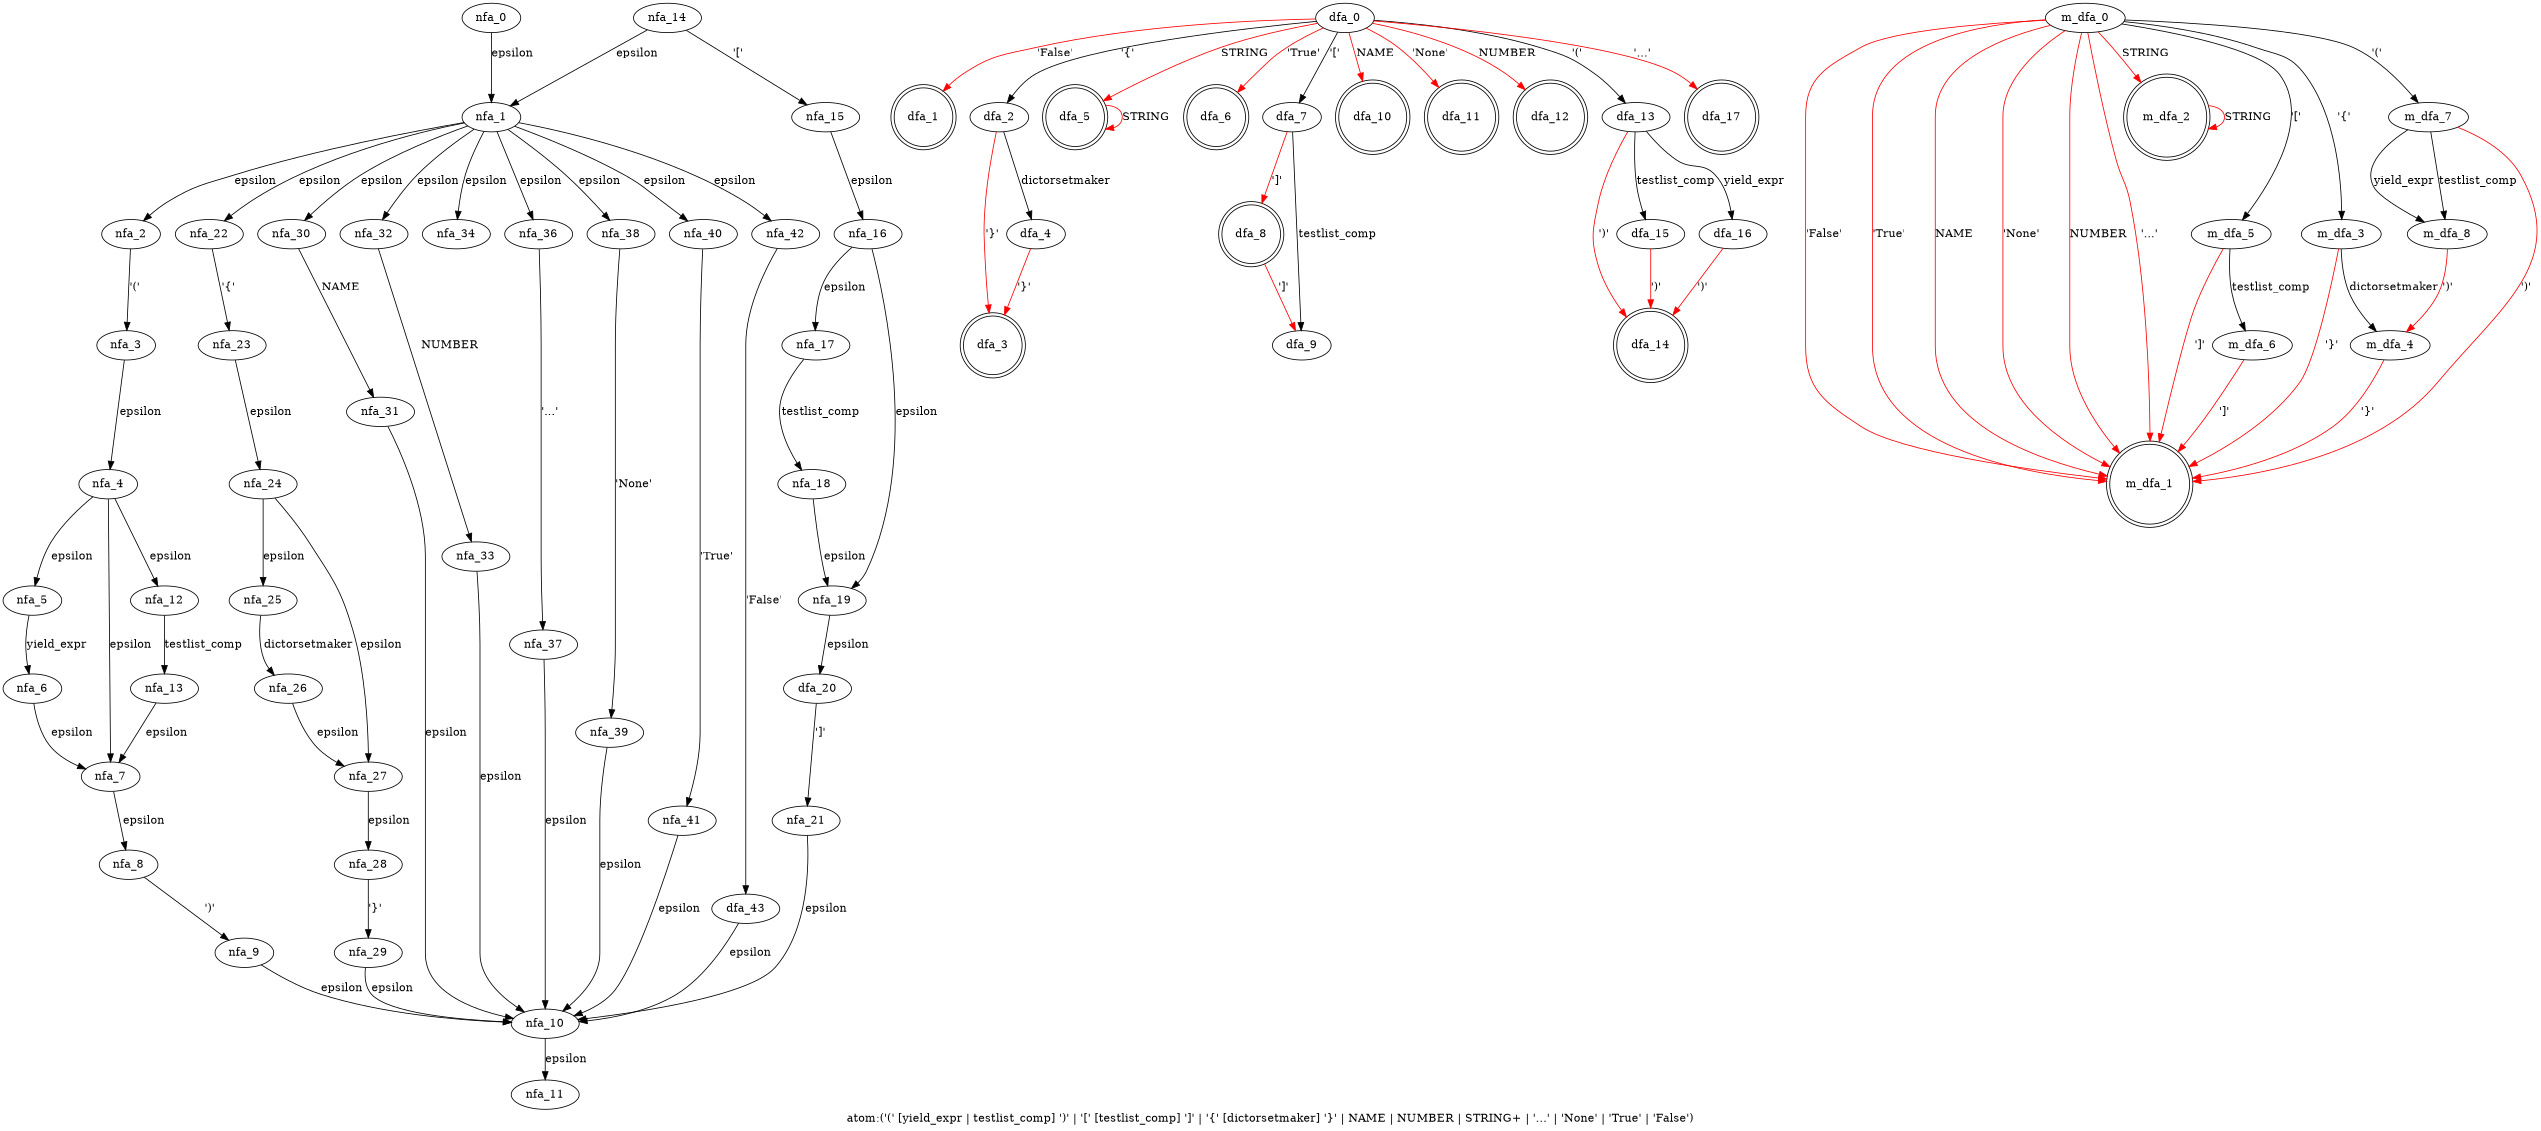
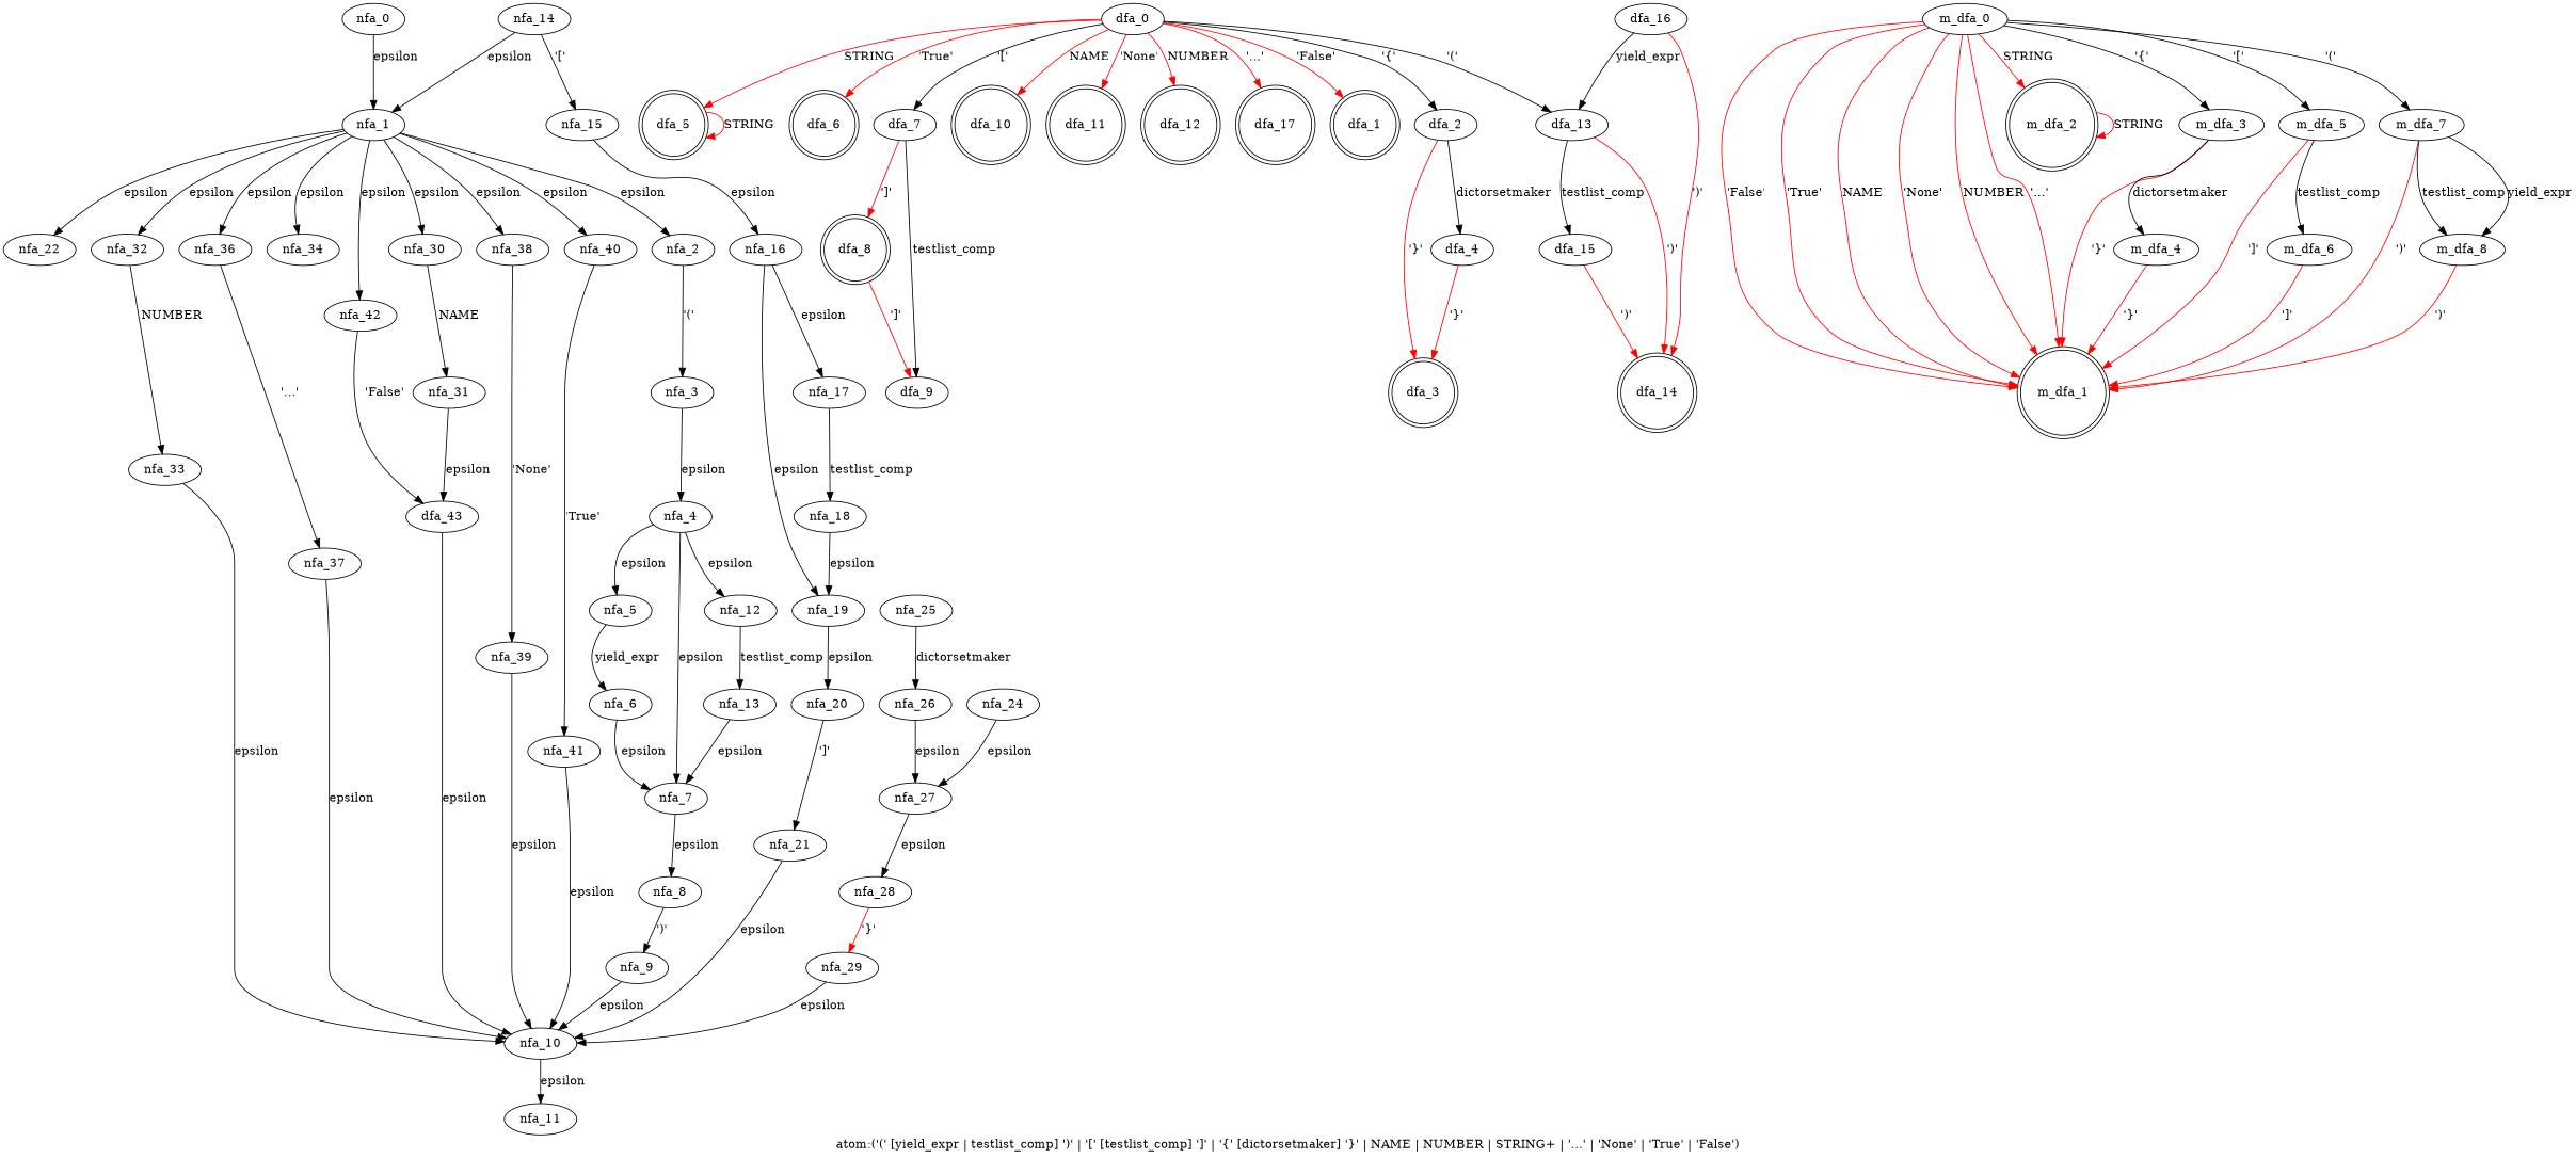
  digraph {
    label="atom:('(' [yield_expr | testlist_comp] ')' | '[' [testlist_comp] ']' | '{' [dictorsetmaker] '}' | NAME | NUMBER | STRING+ | '...' | 'None' | 'True' | 'False')"
    nfa_0
    nfa_1
    nfa_2
    nfa_14
    nfa_22
    nfa_30
    nfa_32
    nfa_34
    nfa_36
    nfa_38
    nfa_40
    nfa_42
    nfa_3
    nfa_4
    nfa_5
    nfa_7
    nfa_12
    nfa_6
    nfa_8
    nfa_9
    nfa_10
    nfa_11
    nfa_13
    nfa_15
    nfa_16
    nfa_17
    nfa_19
    nfa_18
-   nfa_20 [label=dfa_20]
+   nfa_20
    nfa_21
-   nfa_23
    nfa_24
    nfa_25
    nfa_27
    nfa_26
    nfa_28
    nfa_29
    nfa_31
    nfa_33
    nfa_37
    nfa_39
    nfa_41
    n43 [label=dfa_43]
    dfa_1 [shape=doublecircle]
    dfa_0
    dfa_2
    dfa_5 [shape=doublecircle]
    dfa_6 [shape=doublecircle]
    dfa_7
    dfa_10 [shape=doublecircle]
    dfa_11 [shape=doublecircle]
    dfa_12 [shape=doublecircle]
    dfa_13
    dfa_17 [shape=doublecircle]
    dfa_3 [shape=doublecircle]
    dfa_4
    dfa_8 [shape=doublecircle]
    dfa_9
    dfa_14 [shape=doublecircle]
    dfa_15
    dfa_16
    m_dfa_1 [shape=doublecircle]
    m_dfa_0
    m_dfa_2 [shape=doublecircle]
    m_dfa_3
    m_dfa_5
    m_dfa_7
    m_dfa_4
    m_dfa_6
    m_dfa_8
    subgraph sub_1 {
      nfa_0
      nfa_1
      nfa_2
      nfa_14
      nfa_22
      nfa_30
      nfa_32
      nfa_34
      nfa_36
      nfa_38
      nfa_40
      nfa_42
      nfa_3
      nfa_4
      nfa_5
      nfa_7
      nfa_12
      nfa_6
      nfa_8
      nfa_9
      nfa_10
      nfa_11
      nfa_13
      nfa_15
      nfa_16
      nfa_17
      nfa_19
      nfa_18
      nfa_20
      nfa_21
-     nfa_23
      nfa_24
      nfa_25
      nfa_27
      nfa_26
      nfa_28
      nfa_29
      nfa_31
      nfa_33
      nfa_37
      nfa_39
      nfa_41
      n43
    }
    subgraph sub_2 {
      dfa_1
      dfa_0
      dfa_2
      dfa_5
      dfa_6
      dfa_7
      dfa_10
      dfa_11
      dfa_12
      dfa_13
      dfa_17
      dfa_3
      dfa_4
      dfa_8
      dfa_9
      dfa_14
      dfa_15
      dfa_16
    }
    subgraph sub_3 {
      m_dfa_1
      m_dfa_0
      m_dfa_2
      m_dfa_3
      m_dfa_5
      m_dfa_7
      m_dfa_4
      m_dfa_6
      m_dfa_8
    }
    nfa_0 -> nfa_1 [label=epsilon]
    nfa_1 -> nfa_2 [label=epsilon]
    nfa_1 -> nfa_22 [label=epsilon]
    nfa_1 -> nfa_30 [label=epsilon]
    nfa_1 -> nfa_32 [label=epsilon]
    nfa_1 -> nfa_34 [label=epsilon]
    nfa_1 -> nfa_36 [label=epsilon]
    nfa_1 -> nfa_38 [label=epsilon]
    nfa_1 -> nfa_40 [label=epsilon]
    nfa_1 -> nfa_42 [label=epsilon]
    nfa_2 -> nfa_3 [label="'('"]
    nfa_14 -> nfa_1 [label=epsilon]
    nfa_14 -> nfa_15 [label="'['"]
-   nfa_22 -> nfa_23 [label="'{'"]
    nfa_30 -> nfa_31 [label=NAME]
    nfa_32 -> nfa_33 [label=NUMBER]
    nfa_36 -> nfa_37 [label="'...'"]
    nfa_38 -> nfa_39 [label="'None'"]
    nfa_40 -> nfa_41 [label="'True'"]
    nfa_42 -> n43 [label="'False'"]
    nfa_3 -> nfa_4 [label=epsilon]
    nfa_4 -> nfa_5 [label=epsilon]
    nfa_4 -> nfa_7 [label=epsilon]
    nfa_4 -> nfa_12 [label=epsilon]
    nfa_5 -> nfa_6 [label=yield_expr]
    nfa_7 -> nfa_8 [label=epsilon]
    nfa_12 -> nfa_13 [label=testlist_comp]
    nfa_6 -> nfa_7 [label=epsilon]
    nfa_8 -> nfa_9 [label="')'"]
    nfa_9 -> nfa_10 [label=epsilon]
    nfa_10 -> nfa_11 [label=epsilon]
    nfa_13 -> nfa_7 [label=epsilon]
    nfa_15 -> nfa_16 [label=epsilon]
    nfa_16 -> nfa_17 [label=epsilon]
    nfa_16 -> nfa_19 [label=epsilon]
    nfa_17 -> nfa_18 [label=testlist_comp]
    nfa_19 -> nfa_20 [label=epsilon]
    nfa_18 -> nfa_19 [label=epsilon]
    nfa_20 -> nfa_21 [label="']'"]
    nfa_21 -> nfa_10 [label=epsilon]
-   nfa_23 -> nfa_24 [label=epsilon]
-   nfa_24 -> nfa_25 [label=epsilon]
    nfa_24 -> nfa_27 [label=epsilon]
    nfa_25 -> nfa_26 [label=dictorsetmaker]
    nfa_27 -> nfa_28 [label=epsilon]
    nfa_26 -> nfa_27 [label=epsilon]
-   nfa_28 -> nfa_29 [label="'}'"]
+   nfa_28 -> nfa_29 [label="'}'" color=red]
    nfa_29 -> nfa_10 [label=epsilon]
-   nfa_31 -> nfa_10 [label=epsilon]
+   nfa_31 -> n43 [label=epsilon]
    nfa_33 -> nfa_10 [label=epsilon]
    nfa_37 -> nfa_10 [label=epsilon]
    nfa_39 -> nfa_10 [label=epsilon]
    nfa_41 -> nfa_10 [label=epsilon]
    n43 -> nfa_10 [label=epsilon]
    dfa_0 -> dfa_1 [color=red label="'False'"]
    dfa_0 -> dfa_2 [label="'{'"]
    dfa_0 -> dfa_5 [color=red label=STRING]
    dfa_0 -> dfa_6 [color=red label="'True'"]
    dfa_0 -> dfa_7 [label="'['"]
    dfa_0 -> dfa_10 [color=red label=NAME]
    dfa_0 -> dfa_11 [color=red label="'None'"]
    dfa_0 -> dfa_12 [color=red label=NUMBER]
    dfa_0 -> dfa_13 [label="'('"]
    dfa_0 -> dfa_17 [color=red label="'...'"]
    dfa_2 -> dfa_3 [color=red label="'}'"]
    dfa_2 -> dfa_4 [label=dictorsetmaker]
    dfa_5 -> dfa_5 [color=red label=STRING]
    dfa_7 -> dfa_8 [color=red label="']'"]
    dfa_7 -> dfa_9 [label=testlist_comp]
    dfa_13 -> dfa_14 [color=red label="')'"]
    dfa_13 -> dfa_15 [label=testlist_comp]
-   dfa_13 -> dfa_16 [label=yield_expr]
+   dfa_16 -> dfa_13 [label=yield_expr]
    dfa_4 -> dfa_3 [color=red label="'}'"]
    dfa_8 -> dfa_9 [color=red label="']'"]
    dfa_15 -> dfa_14 [color=red label="')'"]
    dfa_16 -> dfa_14 [color=red label="')'"]
    m_dfa_0 -> m_dfa_1 [color=red label="'False'"]
    m_dfa_0 -> m_dfa_1 [color=red label="'True'"]
    m_dfa_0 -> m_dfa_1 [color=red label=NAME]
    m_dfa_0 -> m_dfa_1 [color=red label="'None'"]
    m_dfa_0 -> m_dfa_1 [color=red label=NUMBER]
    m_dfa_0 -> m_dfa_1 [color=red label="'...'"]
    m_dfa_0 -> m_dfa_2 [color=red label=STRING]
    m_dfa_0 -> m_dfa_3 [label="'{'"]
    m_dfa_0 -> m_dfa_5 [label="'['"]
    m_dfa_0 -> m_dfa_7 [label="'('"]
    m_dfa_2 -> m_dfa_2 [color=red label=STRING]
    m_dfa_3 -> m_dfa_1 [color=red label="'}'"]
    m_dfa_3 -> m_dfa_4 [label=dictorsetmaker]
    m_dfa_5 -> m_dfa_1 [color=red label="']'"]
    m_dfa_5 -> m_dfa_6 [label=testlist_comp]
    m_dfa_7 -> m_dfa_1 [color=red label="')'"]
    m_dfa_7 -> m_dfa_8 [label=testlist_comp]
    m_dfa_7 -> m_dfa_8 [label=yield_expr]
    m_dfa_4 -> m_dfa_1 [color=red label="'}'"]
    m_dfa_6 -> m_dfa_1 [color=red label="']'"]
-   m_dfa_8 -> m_dfa_4 [color=red label="')'"]
+   m_dfa_8 -> m_dfa_1 [color=red label="')'"]
  }
